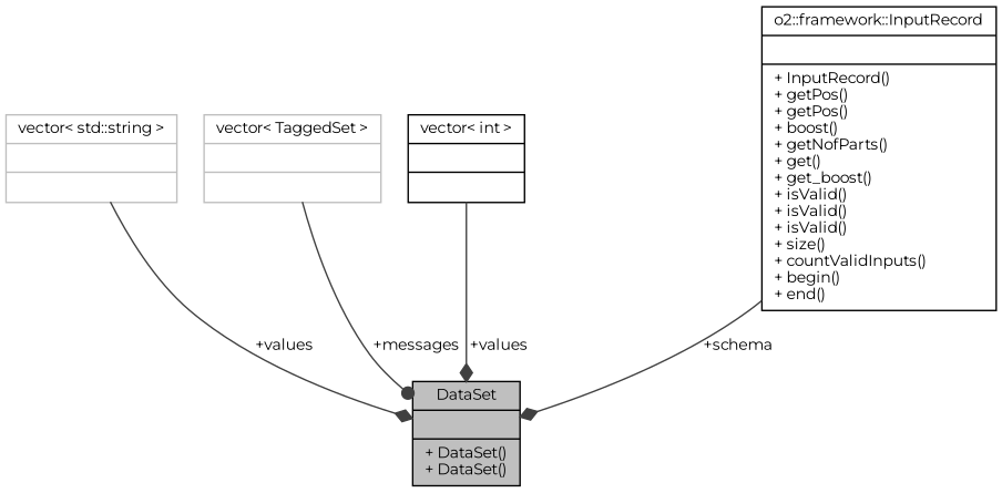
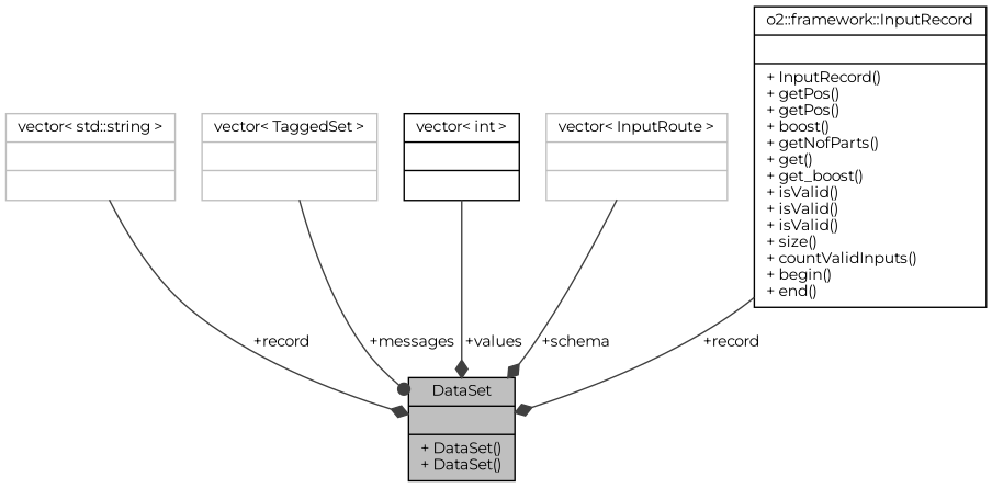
  digraph {
    fontname=Montserrat
    node [color=black fontname=Montserrat fontsize=10 shape=record]
    edge [arrowhead=diamond color=grey25 fontname=Montserrat fontsize=10 labelfontname=Helvetica labelfontsize=10 style=solid]
    n1 [fillcolor=grey75 fontcolor=black height=0.2 label="{DataSet\n||+ DataSet()\l+ DataSet()\l}" style=filled width=0.4]
    n2 [color=grey75 height=0.2 label="{vector\< std::string \>\n||}" width=0.4]
    n3 [color=grey75 height=0.2 label="{vector\< TaggedSet \>\n||}" width=0.4]
    n4 [height=0.2 label="{vector\< int \>\n||}" width=0.4]
+   n5 [color=grey75 height=0.2 label="{vector\< InputRoute \>\n||}" width=0.4]
    n6 [height=0.2 label="{o2::framework::InputRecord\n||+ InputRecord()\l+ getPos()\l+ getPos()\l+ boost()\l+ getNofParts()\l+ get()\l+ get_boost()\l+ isValid()\l+ isValid()\l+ isValid()\l+ size()\l+ countValidInputs()\l+ begin()\l+ end()\l}" width=0.4]
-   n2 -> n1 [label=" +values"]
+   n2 -> n1 [label=" +record"]
    n3 -> n1 [arrowhead=dot label=" +messages"]
    n4 -> n1 [label=" +values"]
-   n6 -> n1 [label=" +schema"]
+   n5 -> n1 [label=" +schema"]
+   n6 -> n1 [label=" +record"]
  }
